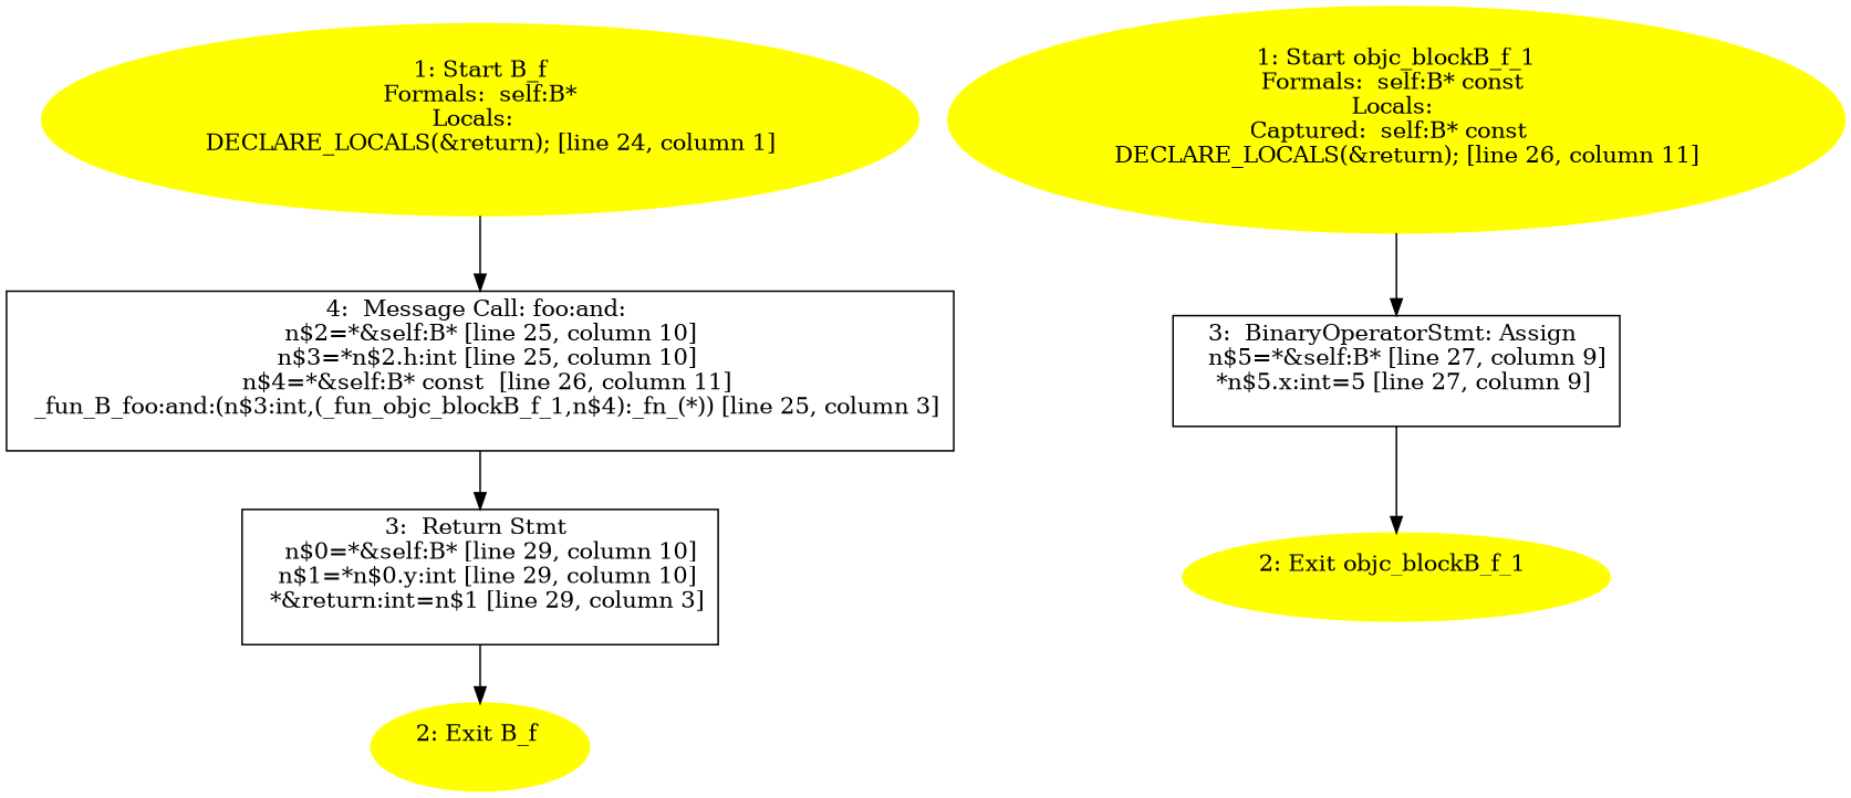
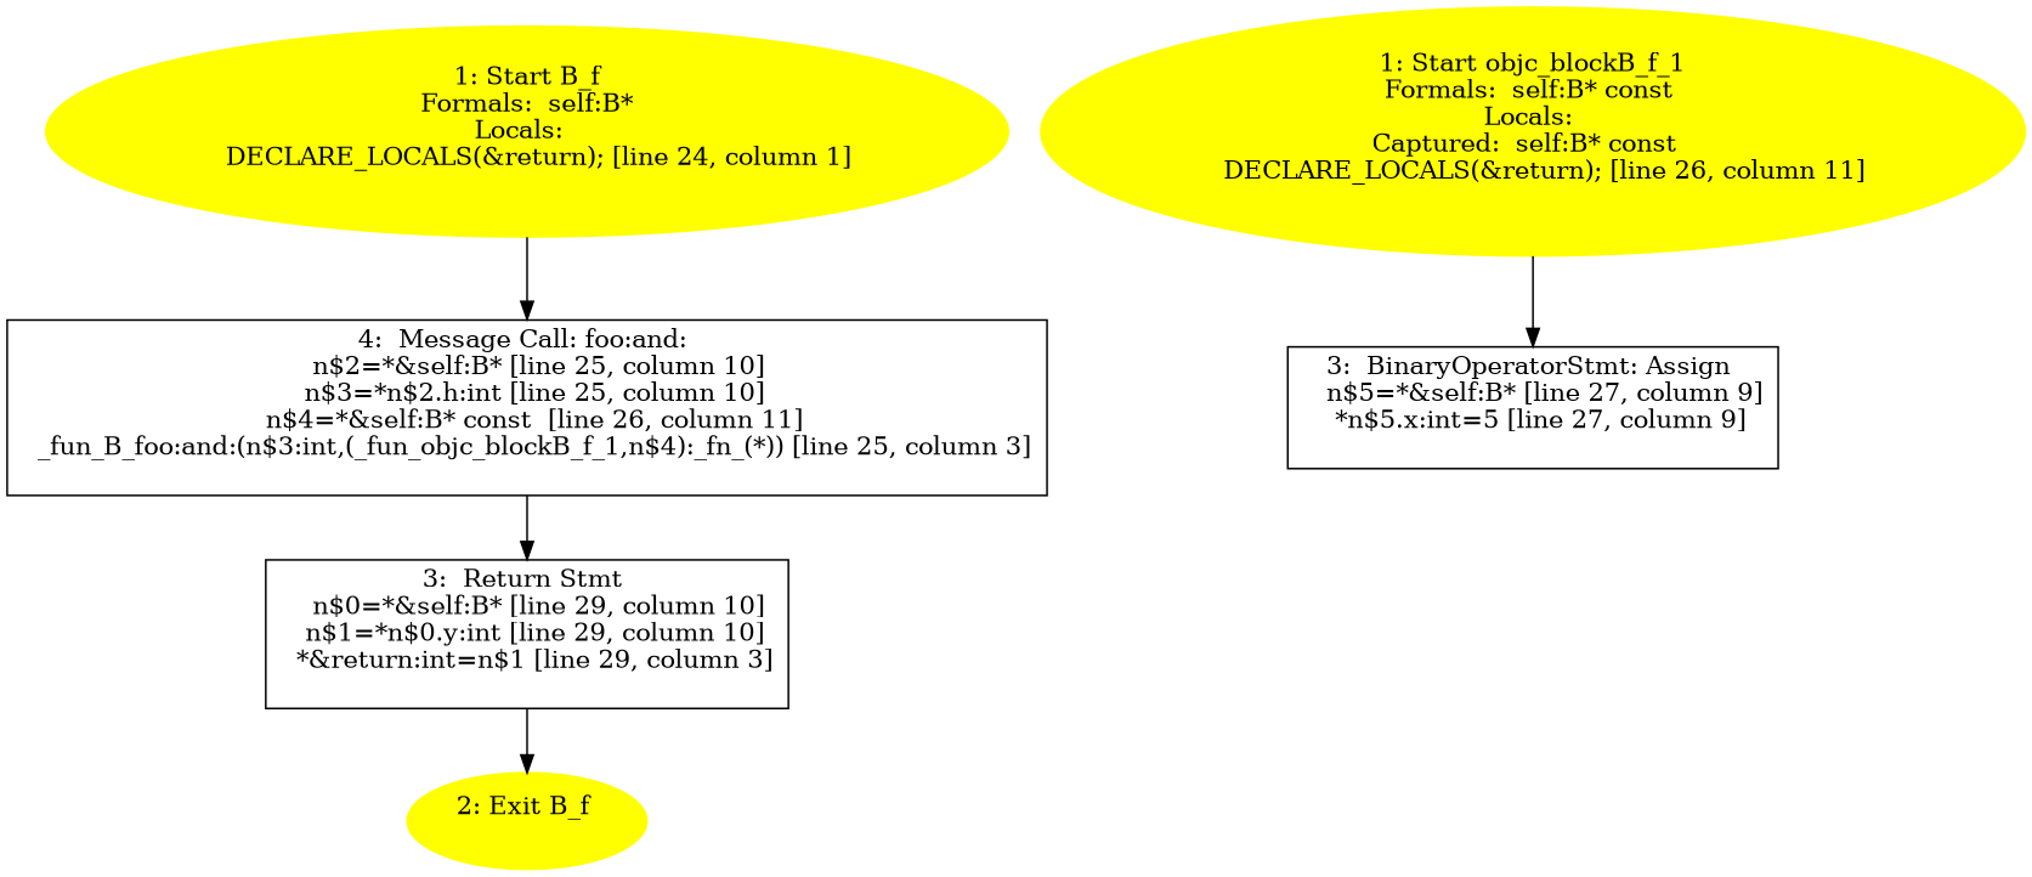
  digraph {
    node [color=yellow style=filled]
    n1 [label="1: Start B_f\nFormals:  self:B*\nLocals:  \n   DECLARE_LOCALS(&return); [line 24, column 1]\n "]
    n2 [label="4:  Message Call: foo:and: \n   n$2=*&self:B* [line 25, column 10]\n  n$3=*n$2.h:int [line 25, column 10]\n  n$4=*&self:B* const  [line 26, column 11]\n  _fun_B_foo:and:(n$3:int,(_fun_objc_blockB_f_1,n$4):_fn_(*)) [line 25, column 3]\n " shape=box color="" style=""]
    n3 [label="3:  Return Stmt \n   n$0=*&self:B* [line 29, column 10]\n  n$1=*n$0.y:int [line 29, column 10]\n  *&return:int=n$1 [line 29, column 3]\n " shape=box color="" style=""]
    n4 [label="2: Exit B_f \n  "]
    n5 [label="1: Start objc_blockB_f_1\nFormals:  self:B* const \nLocals: \nCaptured:  self:B* const  \n   DECLARE_LOCALS(&return); [line 26, column 11]\n "]
    n6 [label="3:  BinaryOperatorStmt: Assign \n   n$5=*&self:B* [line 27, column 9]\n  *n$5.x:int=5 [line 27, column 9]\n " shape=box color="" style=""]
-   n7 [label="2: Exit objc_blockB_f_1 \n  "]
    n1 -> n2
    n2 -> n3
    n3 -> n4
    n5 -> n6
-   n6 -> n7
  }
